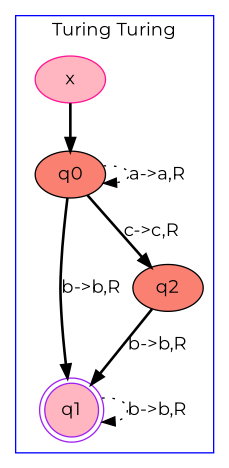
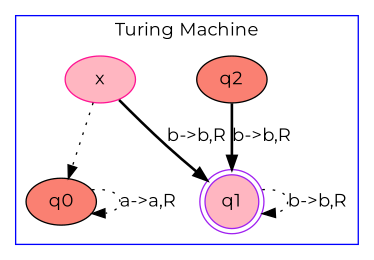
  digraph {
    fontname=Montserrat
    node [color=black fillcolor=salmon fontname=Montserrat style=filled]
    edge [fontname=Montserrat style=dotted]
    q0
    q1 [color=purple fillcolor=lightpink shape=doublecircle]
    q2
    x [color=deeppink fillcolor=lightpink]
    subgraph cluster_1 {
      color=blue
-     label="Turing Turing"
+     label="Turing Machine"
      q0
      q1
      q2
      x
    }
    q0 -> q0 [label="a->a,R"]
-   q0 -> q1 [label="b->b,R" style=bold]
-   q0 -> q2 [label="c->c,R" style=bold]
+   x -> q1 [label="b->b,R" style=bold]
    q1 -> q1 [label="b->b,R"]
    q2 -> q1 [label="b->b,R" style=bold]
-   x -> q0 [style=bold]
+   x -> q0
  }
